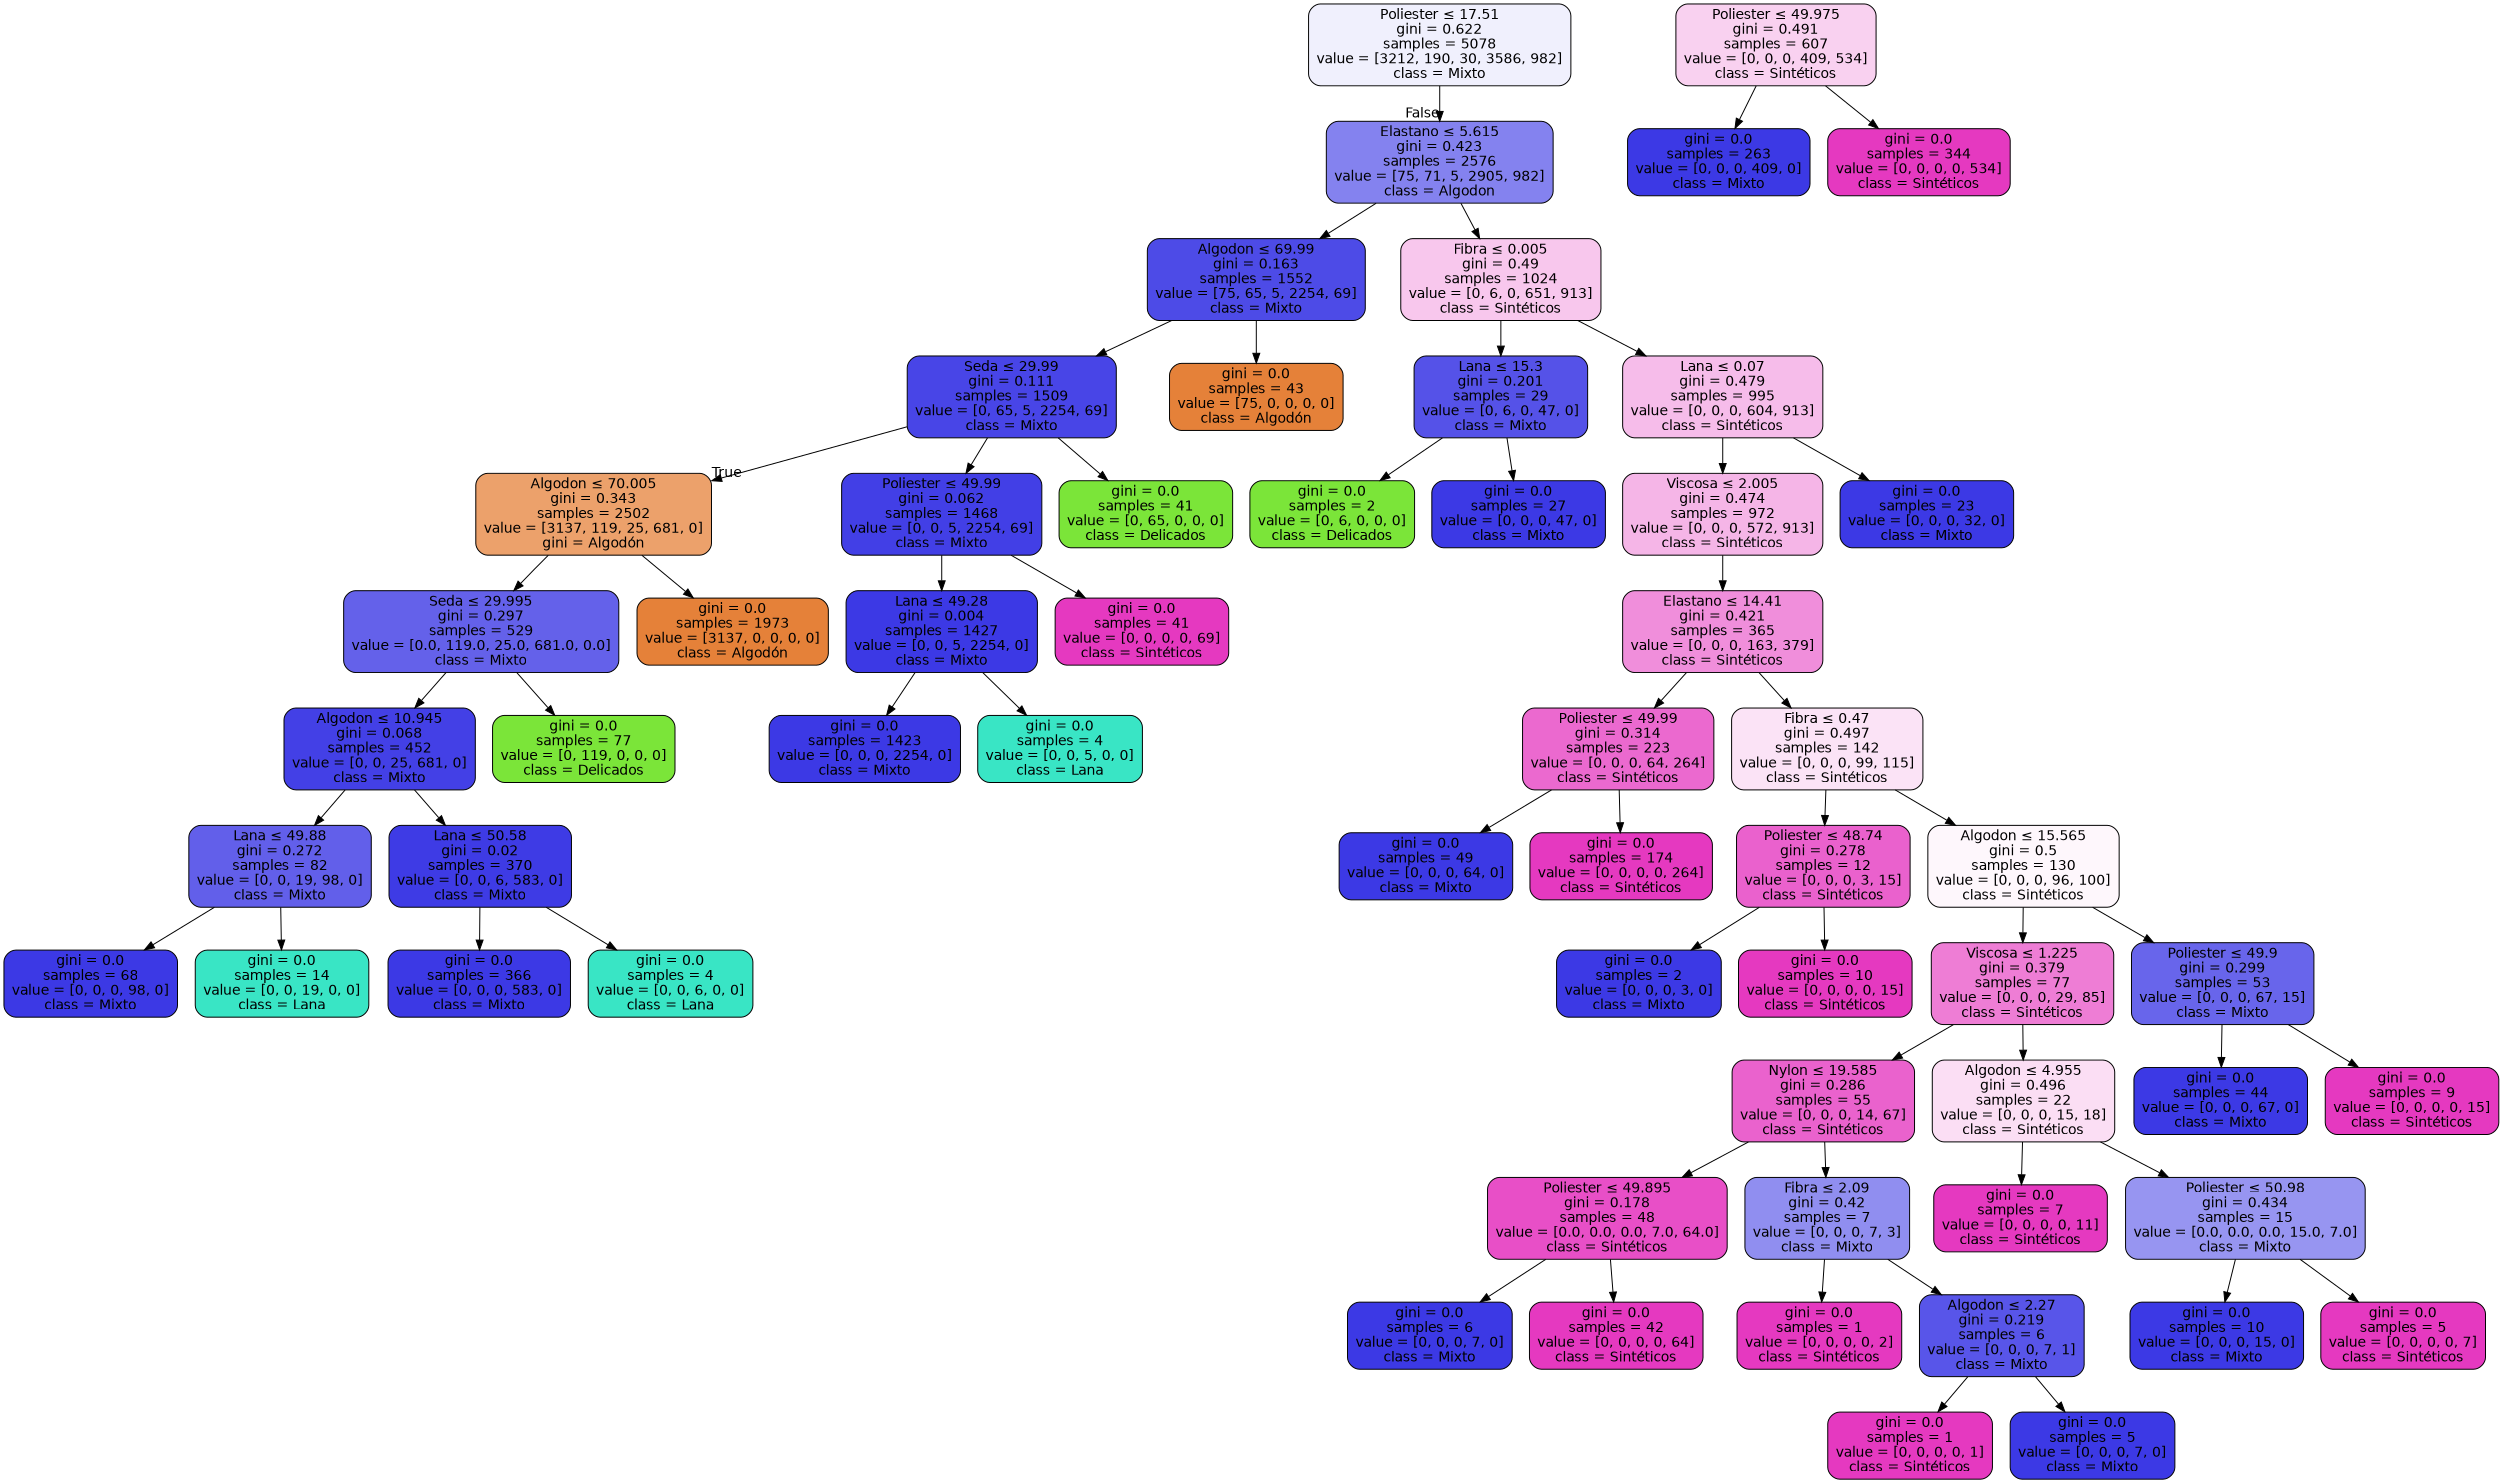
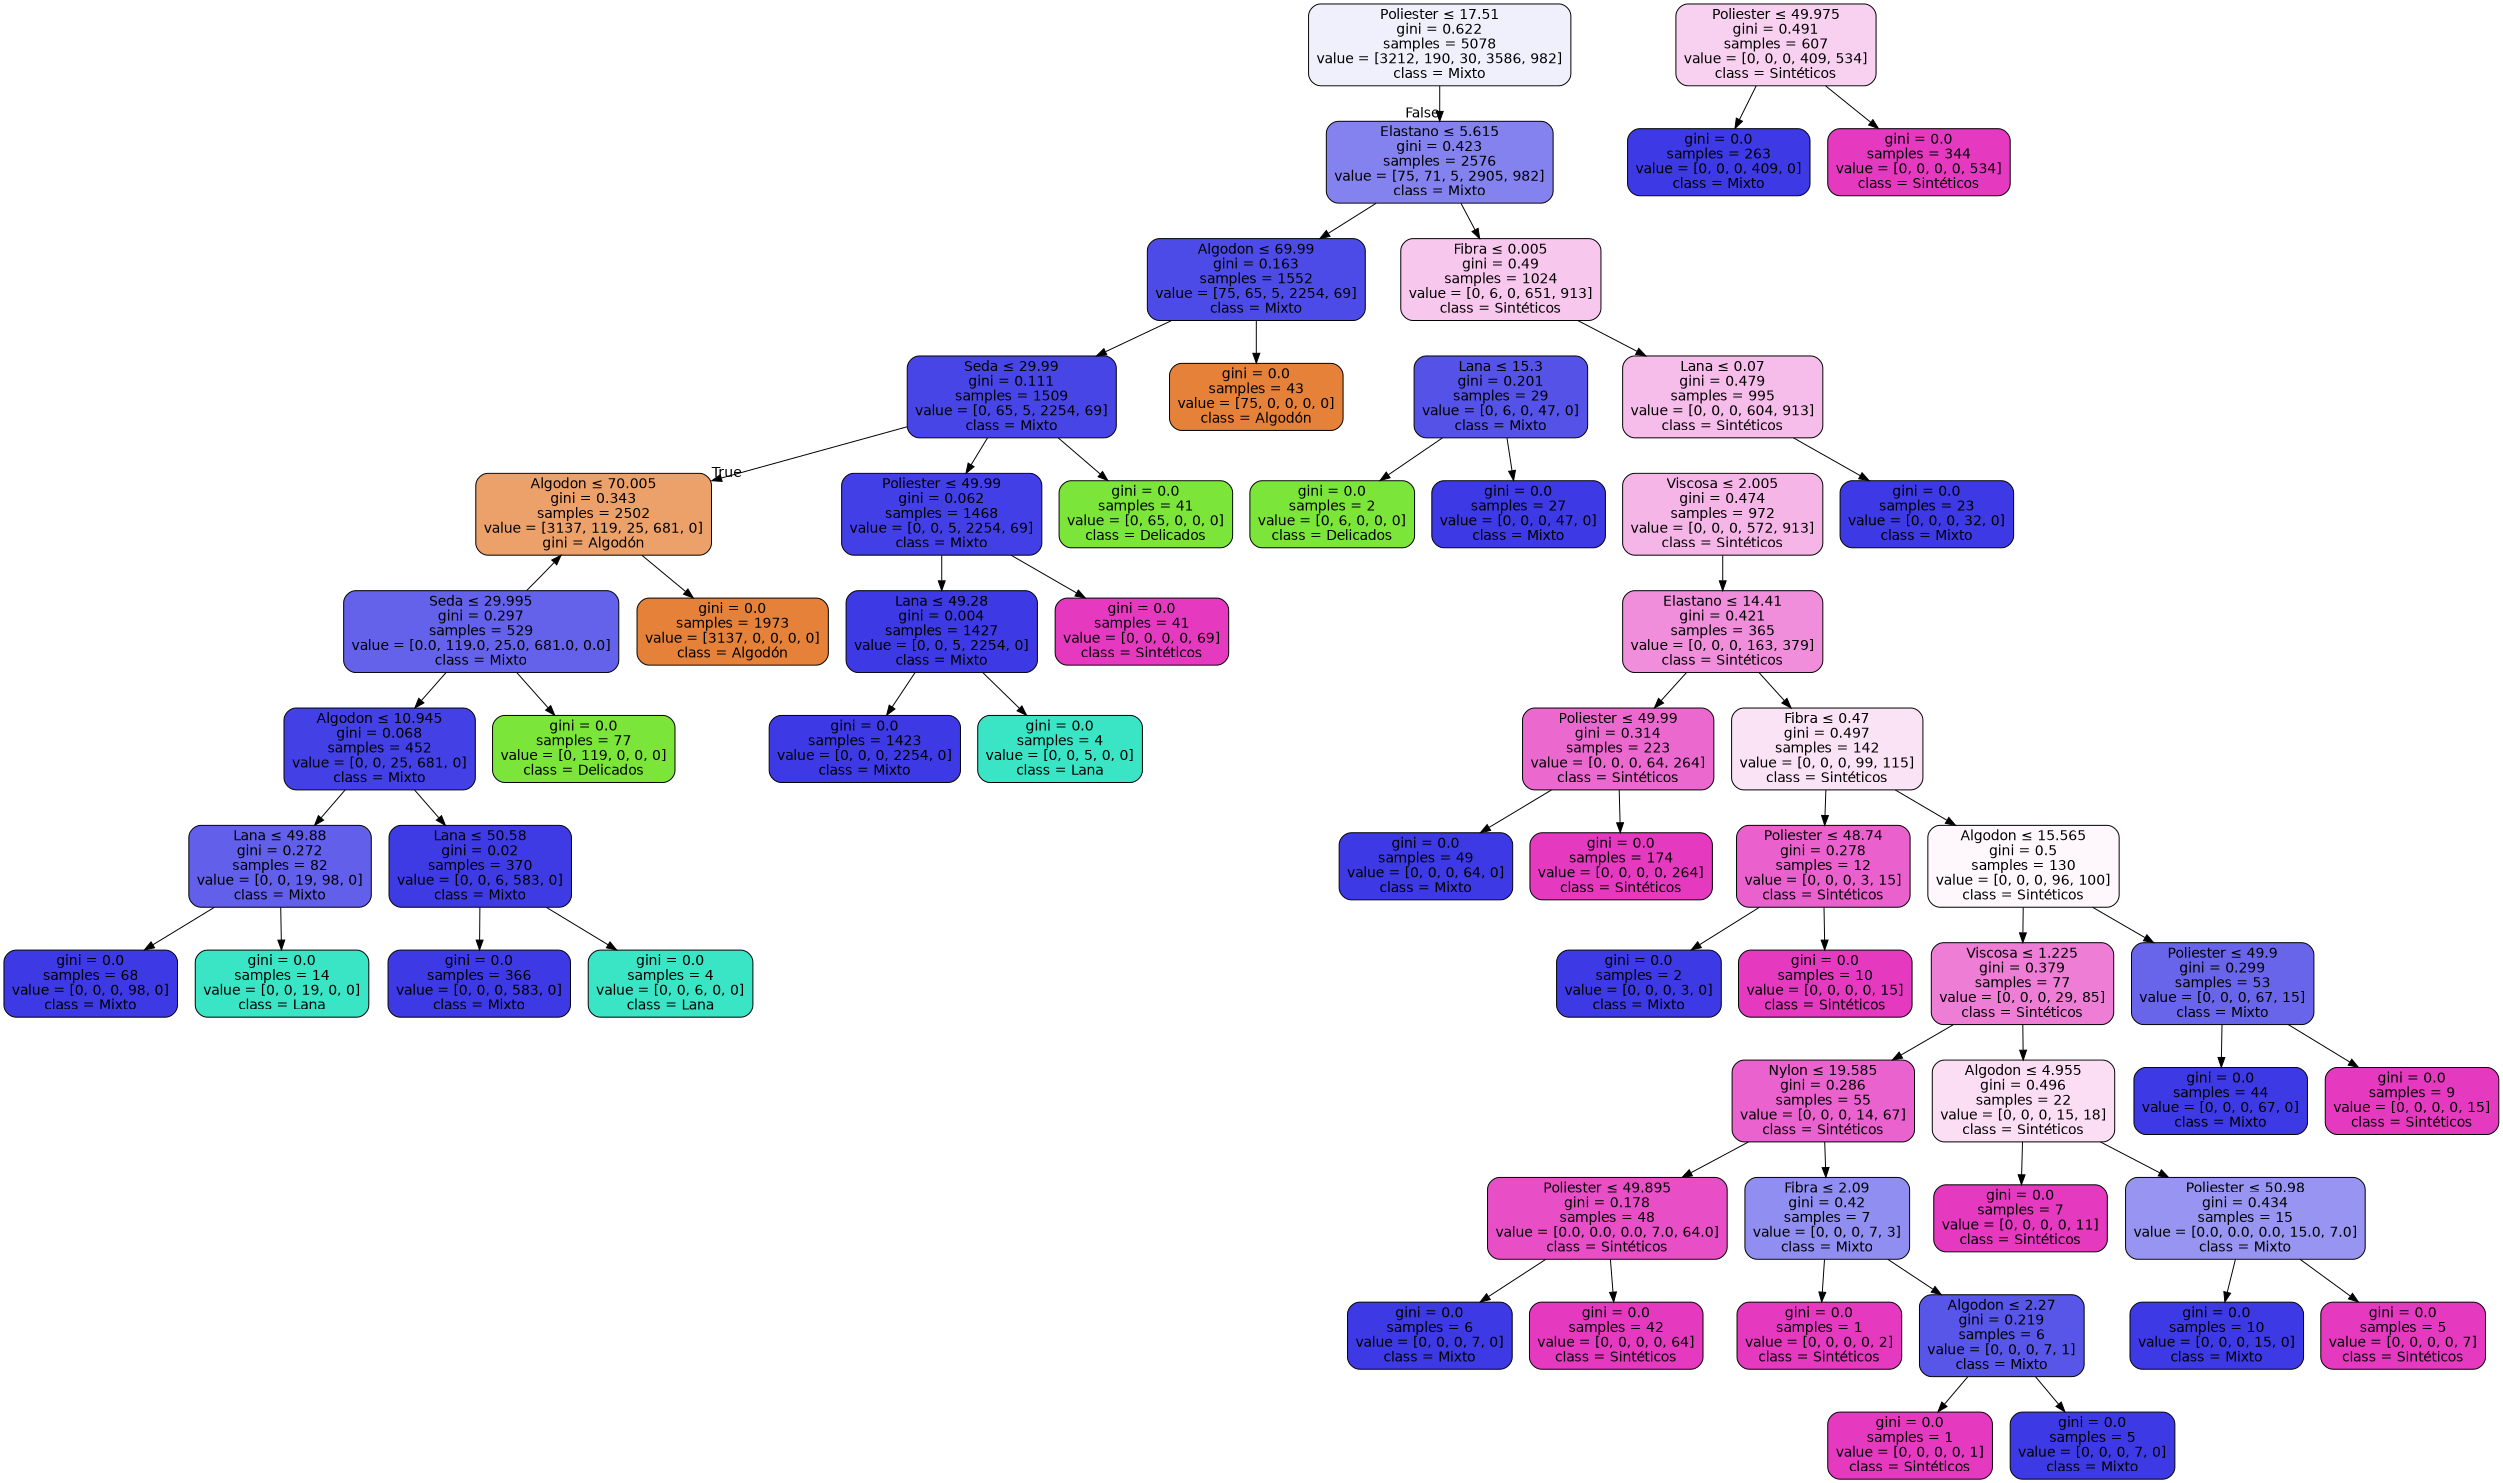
  digraph {
    node [color=black fillcolor="#3c39e5" fontname=helvetica shape=box style="filled, rounded"]
    edge [fontname=helvetica]
    n1 [fillcolor="#f0f0fd" label=<Poliester &le; 17.51<br/>gini = 0.622<br/>samples = 5078<br/>value = [3212, 190, 30, 3586, 982]<br/>class = Mixto>]
-   n2 [fillcolor="#8482ef" label=<Elastano &le; 5.615<br/>gini = 0.423<br/>samples = 2576<br/>value = [75, 71, 5, 2905, 982]<br/>class = Algodon>]
+   n2 [fillcolor="#8482ef" label=<Elastano &le; 5.615<br/>gini = 0.423<br/>samples = 2576<br/>value = [75, 71, 5, 2905, 982]<br/>class = Mixto>]
    n3 [fillcolor="#eca16b" label=<Algodon &le; 70.005<br/>gini = 0.343<br/>samples = 2502<br/>value = [3137, 119, 25, 681, 0]<br/>gini = Algodón>]
    n4 [fillcolor="#6461ea" label=<Seda &le; 29.995<br/>gini = 0.297<br/>samples = 529<br/>value = [0.0, 119.0, 25.0, 681.0, 0.0]<br/>class = Mixto>]
    n5 [fillcolor="#e58139" label=<gini = 0.0<br/>samples = 1973<br/>value = [3137, 0, 0, 0, 0]<br/>class = Algodón>]
    n6 [fillcolor="#4d4be7" label=<Algodon &le; 69.99<br/>gini = 0.163<br/>samples = 1552<br/>value = [75, 65, 5, 2254, 69]<br/>class = Mixto>]
    n7 [fillcolor="#f8c7ed" label=<Fibra &le; 0.005<br/>gini = 0.49<br/>samples = 1024<br/>value = [0, 6, 0, 651, 913]<br/>class = Sintéticos>]
    n8 [fillcolor="#4340e6" label=<Algodon &le; 10.945<br/>gini = 0.068<br/>samples = 452<br/>value = [0, 0, 25, 681, 0]<br/>class = Mixto>]
    n9 [fillcolor="#7be539" label=<gini = 0.0<br/>samples = 77<br/>value = [0, 119, 0, 0, 0]<br/>class = Delicados>]
    n10 [fillcolor="#625fea" label=<Lana &le; 49.88<br/>gini = 0.272<br/>samples = 82<br/>value = [0, 0, 19, 98, 0]<br/>class = Mixto>]
    n11 [fillcolor="#3e3be5" label=<Lana &le; 50.58<br/>gini = 0.02<br/>samples = 370<br/>value = [0, 0, 6, 583, 0]<br/>class = Mixto>]
    n12 [label=<gini = 0.0<br/>samples = 68<br/>value = [0, 0, 0, 98, 0]<br/>class = Mixto>]
    n13 [fillcolor="#39e5c5" label=<gini = 0.0<br/>samples = 14<br/>value = [0, 0, 19, 0, 0]<br/>class = Lana>]
    n14 [label=<gini = 0.0<br/>samples = 366<br/>value = [0, 0, 0, 583, 0]<br/>class = Mixto>]
    n15 [fillcolor="#39e5c5" label=<gini = 0.0<br/>samples = 4<br/>value = [0, 0, 6, 0, 0]<br/>class = Lana>]
    n16 [fillcolor="#4845e7" label=<Seda &le; 29.99<br/>gini = 0.111<br/>samples = 1509<br/>value = [0, 65, 5, 2254, 69]<br/>class = Mixto>]
    n17 [fillcolor="#e58139" label=<gini = 0.0<br/>samples = 43<br/>value = [75, 0, 0, 0, 0]<br/>class = Algodón>]
    n18 [fillcolor="#5552e8" label=<Lana &le; 15.3<br/>gini = 0.201<br/>samples = 29<br/>value = [0, 6, 0, 47, 0]<br/>class = Mixto>]
    n19 [fillcolor="#f6bcea" label=<Lana &le; 0.07<br/>gini = 0.479<br/>samples = 995<br/>value = [0, 0, 0, 604, 913]<br/>class = Sintéticos>]
    n20 [fillcolor="#423fe6" label=<Poliester &le; 49.99<br/>gini = 0.062<br/>samples = 1468<br/>value = [0, 0, 5, 2254, 69]<br/>class = Mixto>]
    n21 [fillcolor="#7be539" label=<gini = 0.0<br/>samples = 41<br/>value = [0, 65, 0, 0, 0]<br/>class = Delicados>]
    n22 [label=<Lana &le; 49.28<br/>gini = 0.004<br/>samples = 1427<br/>value = [0, 0, 5, 2254, 0]<br/>class = Mixto>]
    n23 [fillcolor="#e539c0" label=<gini = 0.0<br/>samples = 41<br/>value = [0, 0, 0, 0, 69]<br/>class = Sintéticos>]
    n24 [label=<gini = 0.0<br/>samples = 1423<br/>value = [0, 0, 0, 2254, 0]<br/>class = Mixto>]
    n25 [fillcolor="#39e5c5" label=<gini = 0.0<br/>samples = 4<br/>value = [0, 0, 5, 0, 0]<br/>class = Lana>]
    n26 [fillcolor="#7be539" label=<gini = 0.0<br/>samples = 2<br/>value = [0, 6, 0, 0, 0]<br/>class = Delicados>]
    n27 [label=<gini = 0.0<br/>samples = 27<br/>value = [0, 0, 0, 47, 0]<br/>class = Mixto>]
    n28 [fillcolor="#f5b5e7" label=<Viscosa &le; 2.005<br/>gini = 0.474<br/>samples = 972<br/>value = [0, 0, 0, 572, 913]<br/>class = Sintéticos>]
    n29 [label=<gini = 0.0<br/>samples = 23<br/>value = [0, 0, 0, 32, 0]<br/>class = Mixto>]
    n30 [fillcolor="#f08edb" label=<Elastano &le; 14.41<br/>gini = 0.421<br/>samples = 365<br/>value = [0, 0, 0, 163, 379]<br/>class = Sintéticos>]
    n31 [fillcolor="#eb69cf" label=<Poliester &le; 49.99<br/>gini = 0.314<br/>samples = 223<br/>value = [0, 0, 0, 64, 264]<br/>class = Sintéticos>]
    n32 [fillcolor="#fbe3f6" label=<Fibra &le; 0.47<br/>gini = 0.497<br/>samples = 142<br/>value = [0, 0, 0, 99, 115]<br/>class = Sintéticos>]
    n33 [fillcolor="#f9d1f0" label=<Poliester &le; 49.975<br/>gini = 0.491<br/>samples = 607<br/>value = [0, 0, 0, 409, 534]<br/>class = Sintéticos>]
    n34 [label=<gini = 0.0<br/>samples = 263<br/>value = [0, 0, 0, 409, 0]<br/>class = Mixto>]
    n35 [fillcolor="#e539c0" label=<gini = 0.0<br/>samples = 344<br/>value = [0, 0, 0, 0, 534]<br/>class = Sintéticos>]
    n36 [label=<gini = 0.0<br/>samples = 49<br/>value = [0, 0, 0, 64, 0]<br/>class = Mixto>]
    n37 [fillcolor="#e539c0" label=<gini = 0.0<br/>samples = 174<br/>value = [0, 0, 0, 0, 264]<br/>class = Sintéticos>]
    n38 [fillcolor="#ea61cd" label=<Poliester &le; 48.74<br/>gini = 0.278<br/>samples = 12<br/>value = [0, 0, 0, 3, 15]<br/>class = Sintéticos>]
    n39 [fillcolor="#fef7fc" label=<Algodon &le; 15.565<br/>gini = 0.5<br/>samples = 130<br/>value = [0, 0, 0, 96, 100]<br/>class = Sintéticos>]
    n40 [label=<gini = 0.0<br/>samples = 2<br/>value = [0, 0, 0, 3, 0]<br/>class = Mixto>]
    n41 [fillcolor="#e539c0" label=<gini = 0.0<br/>samples = 10<br/>value = [0, 0, 0, 0, 15]<br/>class = Sintéticos>]
    n42 [fillcolor="#ee7dd5" label=<Viscosa &le; 1.225<br/>gini = 0.379<br/>samples = 77<br/>value = [0, 0, 0, 29, 85]<br/>class = Sintéticos>]
    n43 [fillcolor="#6865eb" label=<Poliester &le; 49.9<br/>gini = 0.299<br/>samples = 53<br/>value = [0, 0, 0, 67, 15]<br/>class = Mixto>]
    n44 [fillcolor="#ea62cd" label=<Nylon &le; 19.585<br/>gini = 0.286<br/>samples = 55<br/>value = [0, 0, 0, 14, 67]<br/>class = Sintéticos>]
    n45 [fillcolor="#fbdef4" label=<Algodon &le; 4.955<br/>gini = 0.496<br/>samples = 22<br/>value = [0, 0, 0, 15, 18]<br/>class = Sintéticos>]
    n46 [label=<gini = 0.0<br/>samples = 44<br/>value = [0, 0, 0, 67, 0]<br/>class = Mixto>]
    n47 [fillcolor="#e539c0" label=<gini = 0.0<br/>samples = 9<br/>value = [0, 0, 0, 0, 15]<br/>class = Sintéticos>]
    n48 [fillcolor="#e84fc7" label=<Poliester &le; 49.895<br/>gini = 0.178<br/>samples = 48<br/>value = [0.0, 0.0, 0.0, 7.0, 64.0]<br/>class = Sintéticos>]
    n49 [fillcolor="#908ef0" label=<Fibra &le; 2.09<br/>gini = 0.42<br/>samples = 7<br/>value = [0, 0, 0, 7, 3]<br/>class = Mixto>]
    n50 [fillcolor="#e539c0" label=<gini = 0.0<br/>samples = 7<br/>value = [0, 0, 0, 0, 11]<br/>class = Sintéticos>]
    n51 [fillcolor="#9795f1" label=<Poliester &le; 50.98<br/>gini = 0.434<br/>samples = 15<br/>value = [0.0, 0.0, 0.0, 15.0, 7.0]<br/>class = Mixto>]
    n52 [label=<gini = 0.0<br/>samples = 6<br/>value = [0, 0, 0, 7, 0]<br/>class = Mixto>]
    n53 [fillcolor="#e539c0" label=<gini = 0.0<br/>samples = 42<br/>value = [0, 0, 0, 0, 64]<br/>class = Sintéticos>]
    n54 [fillcolor="#e539c0" label=<gini = 0.0<br/>samples = 1<br/>value = [0, 0, 0, 0, 2]<br/>class = Sintéticos>]
    n55 [fillcolor="#5855e9" label=<Algodon &le; 2.27<br/>gini = 0.219<br/>samples = 6<br/>value = [0, 0, 0, 7, 1]<br/>class = Mixto>]
    n56 [fillcolor="#e539c0" label=<gini = 0.0<br/>samples = 1<br/>value = [0, 0, 0, 0, 1]<br/>class = Sintéticos>]
    n57 [label=<gini = 0.0<br/>samples = 5<br/>value = [0, 0, 0, 7, 0]<br/>class = Mixto>]
    n58 [label=<gini = 0.0<br/>samples = 10<br/>value = [0, 0, 0, 15, 0]<br/>class = Mixto>]
    n59 [fillcolor="#e539c0" label=<gini = 0.0<br/>samples = 5<br/>value = [0, 0, 0, 0, 7]<br/>class = Sintéticos>]
    n1 -> n2 [headlabel=False labelangle=-45 labeldistance=2.5]
    n2 -> n6
    n2 -> n7
-   n3 -> n4
+   n4 -> n3
    n3 -> n5
    n4 -> n8
    n4 -> n9
    n6 -> n16
    n6 -> n17
-   n7 -> n18
    n7 -> n19
    n8 -> n10
    n8 -> n11
    n10 -> n12
    n10 -> n13
    n11 -> n14
    n11 -> n15
    n16 -> n3 [headlabel=True labelangle=45 labeldistance=2.5]
    n16 -> n20
    n16 -> n21
    n18 -> n26
    n18 -> n27
-   n19 -> n28
    n19 -> n29
    n20 -> n22
    n20 -> n23
    n22 -> n24
    n22 -> n25
    n28 -> n30
    n30 -> n31
    n30 -> n32
    n31 -> n36
    n31 -> n37
    n32 -> n38
    n32 -> n39
    n33 -> n34
    n33 -> n35
    n38 -> n40
    n38 -> n41
    n39 -> n42
    n39 -> n43
    n42 -> n44
    n42 -> n45
    n43 -> n46
    n43 -> n47
    n44 -> n48
    n44 -> n49
    n45 -> n50
    n45 -> n51
    n48 -> n52
    n48 -> n53
    n49 -> n54
    n49 -> n55
    n51 -> n58
    n51 -> n59
    n55 -> n56
    n55 -> n57
  }
